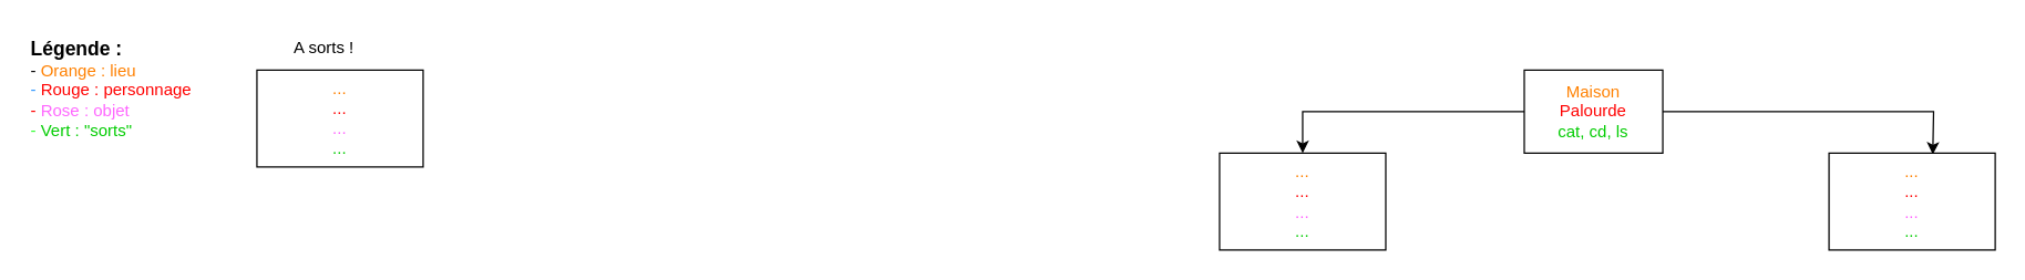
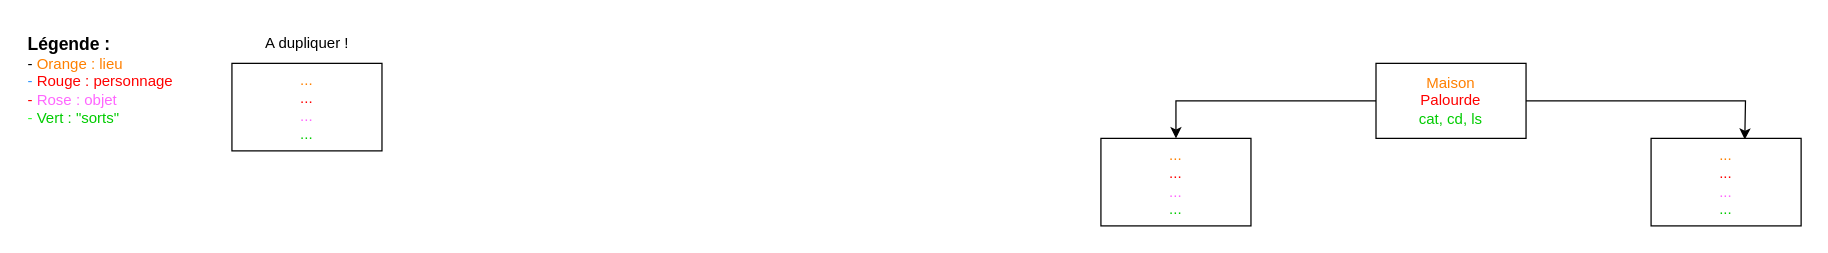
  <mxCell id="0" />
  <mxCell id="1" parent="0" />
  <mxCell id="2" style="edgeStyle=orthogonalEdgeStyle;rounded=0;orthogonalLoop=1;jettySize=auto;html=1;exitX=0;exitY=0.5;exitDx=0;exitDy=0;entryX=0.5;entryY=0;entryDx=0;entryDy=0;" edge="1" parent="1" source="3" target="8"><mxGeometry relative="1" as="geometry" /></mxCell>
- <mxCell id="3" value="&lt;div&gt;&lt;font color=&quot;#ff8000&quot;&gt;Maison&lt;/font&gt;&lt;/div&gt;&lt;div&gt;&lt;font color=&quot;#ff0000&quot;&gt;Palourde&lt;/font&gt;&lt;/div&gt;&lt;div&gt;&lt;font color=&quot;#00cc00&quot;&gt;cat, cd, ls&lt;/font&gt;&lt;br&gt;&lt;/div&gt;" style="rounded=0;whiteSpace=wrap;html=1;" parent="1" vertex="1"><mxGeometry x="1100" y="50" width="100" height="60" as="geometry" /></mxCell>
+ <mxCell id="3" value="&lt;div&gt;&lt;font color=&quot;#ff8000&quot;&gt;Maison&lt;/font&gt;&lt;/div&gt;&lt;div&gt;&lt;font color=&quot;#ff0000&quot;&gt;Palourde&lt;/font&gt;&lt;/div&gt;&lt;div&gt;&lt;font color=&quot;#00cc00&quot;&gt;cat, cd, ls&lt;/font&gt;&lt;br&gt;&lt;/div&gt;" style="rounded=0;whiteSpace=wrap;html=1;" parent="1" vertex="1"><mxGeometry x="1100" y="50" width="120" height="60" as="geometry" /></mxCell>
  <mxCell id="4" value="&lt;div&gt;&lt;font style=&quot;font-size: 14px;&quot;&gt;&lt;b&gt;Légende : &lt;/b&gt;&lt;/font&gt;&lt;br&gt;&lt;/div&gt;&lt;div&gt;- &lt;font color=&quot;#ff8000&quot;&gt;Orange : lieu&lt;/font&gt;&lt;/div&gt;&lt;div&gt;&lt;font color=&quot;#3399ff&quot;&gt;- &lt;/font&gt;&lt;font color=&quot;#ff0000&quot;&gt;Rouge : personnage&lt;/font&gt;&lt;/div&gt;&lt;div&gt;&lt;font color=&quot;#ff0000&quot;&gt;- &lt;/font&gt;&lt;font color=&quot;#ff66ff&quot;&gt;Rose : objet&lt;/font&gt;&lt;/div&gt;&lt;div&gt;&lt;font color=&quot;#33ff33&quot;&gt;- &lt;/font&gt;&lt;font color=&quot;#00cc00&quot;&gt;Vert : &quot;sorts&quot;&lt;/font&gt;&lt;br&gt;&lt;/div&gt;" style="text;html=1;whiteSpace=wrap;overflow=hidden;rounded=0;" parent="1" vertex="1"><mxGeometry x="20" y="20" width="180" height="120" as="geometry" /></mxCell>
  <mxCell id="5" style="edgeStyle=orthogonalEdgeStyle;rounded=0;orthogonalLoop=1;jettySize=auto;html=1;exitX=1;exitY=0.5;exitDx=0;exitDy=0;entryX=0.558;entryY=0.014;entryDx=0;entryDy=0;entryPerimeter=0;" parent="1" source="3" edge="1"><mxGeometry relative="1" as="geometry"><mxPoint x="1394.96" y="110.98" as="targetPoint" /></mxGeometry></mxCell>
  <mxCell id="6" value="&lt;div&gt;&lt;font color=&quot;#ff8000&quot;&gt;...&lt;/font&gt;&lt;/div&gt;&lt;div&gt;&lt;font color=&quot;#ff0000&quot;&gt;...&lt;/font&gt;&lt;/div&gt;&lt;div&gt;&lt;font color=&quot;#ff66ff&quot;&gt;...&lt;/font&gt;&lt;br&gt;&lt;/div&gt;&lt;div&gt;&lt;font color=&quot;#00cc00&quot;&gt;...&lt;/font&gt;&lt;br&gt;&lt;/div&gt;" style="rounded=0;whiteSpace=wrap;html=1;" parent="1" vertex="1"><mxGeometry x="185" y="50" width="120" height="70" as="geometry" /></mxCell>
- <mxCell id="7" value="A sorts !" style="text;html=1;whiteSpace=wrap;overflow=hidden;rounded=0;" parent="1" vertex="1"><mxGeometry x="210" y="20" width="70" height="30" as="geometry" /></mxCell>
+ <mxCell id="7" value="A dupliquer !" style="text;html=1;whiteSpace=wrap;overflow=hidden;rounded=0;" parent="1" vertex="1"><mxGeometry x="210" y="20" width="70" height="30" as="geometry" /></mxCell>
  <mxCell id="8" value="&lt;div&gt;&lt;font color=&quot;#ff8000&quot;&gt;...&lt;/font&gt;&lt;/div&gt;&lt;div&gt;&lt;font color=&quot;#ff0000&quot;&gt;...&lt;/font&gt;&lt;/div&gt;&lt;div&gt;&lt;font color=&quot;#ff66ff&quot;&gt;...&lt;/font&gt;&lt;br&gt;&lt;/div&gt;&lt;div&gt;&lt;font color=&quot;#00cc00&quot;&gt;...&lt;/font&gt;&lt;br&gt;&lt;/div&gt;" style="rounded=0;whiteSpace=wrap;html=1;" vertex="1" parent="1"><mxGeometry x="880" y="110" width="120" height="70" as="geometry" /></mxCell>
  <mxCell id="9" value="&lt;div&gt;&lt;font color=&quot;#ff8000&quot;&gt;...&lt;/font&gt;&lt;/div&gt;&lt;div&gt;&lt;font color=&quot;#ff0000&quot;&gt;...&lt;/font&gt;&lt;/div&gt;&lt;div&gt;&lt;font color=&quot;#ff66ff&quot;&gt;...&lt;/font&gt;&lt;br&gt;&lt;/div&gt;&lt;div&gt;&lt;font color=&quot;#00cc00&quot;&gt;...&lt;/font&gt;&lt;br&gt;&lt;/div&gt;" style="rounded=0;whiteSpace=wrap;html=1;" vertex="1" parent="1"><mxGeometry x="1320" y="110" width="120" height="70" as="geometry" /></mxCell>
